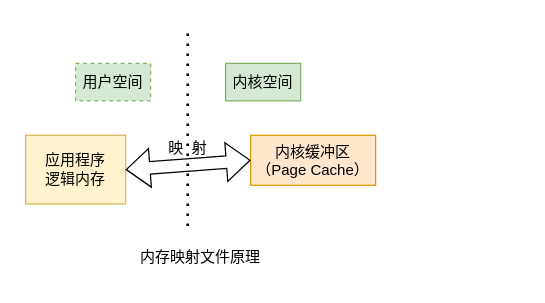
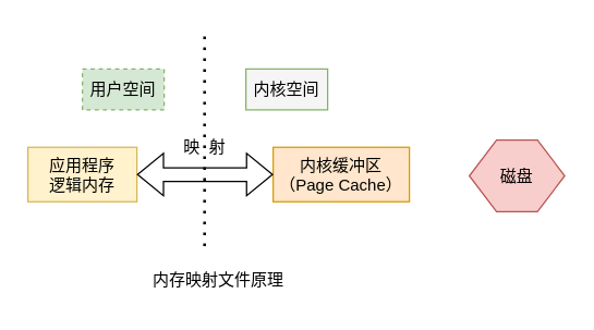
  <mxCell id="0" />
  <mxCell id="1" parent="0" />
  <mxCell id="2" value="用户空间" style="rounded=0;whiteSpace=wrap;html=1;fillColor=#d5e8d4;strokeColor=#82b366;dashed=1;" vertex="1" parent="1"><mxGeometry x="60" y="50" width="60" height="30" as="geometry" /></mxCell>
- <mxCell id="3" value="内核空间" style="rounded=0;whiteSpace=wrap;html=1;fillColor=#d5e8d4;strokeColor=#82b366;" vertex="1" parent="1"><mxGeometry x="180" y="50" width="60" height="30" as="geometry" /></mxCell>
+ <mxCell id="3" value="内核空间" style="rounded=0;whiteSpace=wrap;html=1;fillColor=#f5f5f5;strokeColor=#82b366;" vertex="1" parent="1"><mxGeometry x="180" y="50" width="60" height="30" as="geometry" /></mxCell>
  <mxCell id="4" value="" style="endArrow=none;dashed=1;html=1;dashPattern=1 3;strokeWidth=2;rounded=0;" edge="1" parent="1"><mxGeometry width="50" height="50" relative="1" as="geometry"><mxPoint x="149.66" y="180" as="sourcePoint" /><mxPoint x="149.66" y="20" as="targetPoint" /></mxGeometry></mxCell>
- <mxCell id="5" value="应用程序&lt;br&gt;逻辑内存" style="rounded=0;whiteSpace=wrap;html=1;fillColor=#fff2cc;strokeColor=#d6b656;" vertex="1" parent="1"><mxGeometry x="20" y="107.5" width="80" height="55" as="geometry" /></mxCell>
+ <mxCell id="5" value="应用程序&lt;br&gt;逻辑内存" style="rounded=0;whiteSpace=wrap;html=1;fillColor=#fff2cc;strokeColor=#d6b656;" vertex="1" parent="1"><mxGeometry x="20" y="107.5" width="80" height="40" as="geometry" /></mxCell>
  <mxCell id="6" value="内核缓冲区&lt;br&gt;（Page Cache）" style="rounded=0;whiteSpace=wrap;html=1;fillColor=#ffe6cc;strokeColor=#d79b00;" vertex="1" parent="1"><mxGeometry x="200" y="107.5" width="100" height="40" as="geometry" /></mxCell>
+ <mxCell id="7" value="磁盘" style="shape=hexagon;perimeter=hexagonPerimeter2;whiteSpace=wrap;html=1;fixedSize=1;fillColor=#f8cecc;strokeColor=#b85450;" vertex="1" parent="1"><mxGeometry x="344" y="102.25" width="70" height="52.5" as="geometry" /></mxCell>
  <mxCell id="8" value="" style="shape=flexArrow;endArrow=classic;startArrow=classic;html=1;rounded=0;exitX=1;exitY=0.5;exitDx=0;exitDy=0;entryX=0;entryY=0.5;entryDx=0;entryDy=0;" edge="1" parent="1" source="5" target="6"><mxGeometry width="100" height="100" relative="1" as="geometry"><mxPoint x="220" y="297.5" as="sourcePoint" /><mxPoint x="320" y="197.5" as="targetPoint" /></mxGeometry></mxCell>
- <mxCell id="9" value="映&amp;nbsp; 射" style="text;strokeColor=none;align=center;fillColor=none;html=1;verticalAlign=middle;whiteSpace=wrap;rounded=0;" vertex="1" parent="1"><mxGeometry x="120" y="102.5" width="60" height="30" as="geometry" /></mxCell>
+ <mxCell id="9" value="映&amp;nbsp; 射" style="text;strokeColor=none;align=center;fillColor=none;html=1;verticalAlign=middle;whiteSpace=wrap;rounded=0;" vertex="1" parent="1"><mxGeometry x="120" y="92.5" width="60" height="30" as="geometry" /></mxCell>
  <mxCell id="10" value="内存映射文件原理" style="text;strokeColor=none;align=center;fillColor=none;html=1;verticalAlign=middle;whiteSpace=wrap;rounded=0;" vertex="1" parent="1"><mxGeometry x="90" y="190" width="140" height="30" as="geometry" /></mxCell>
